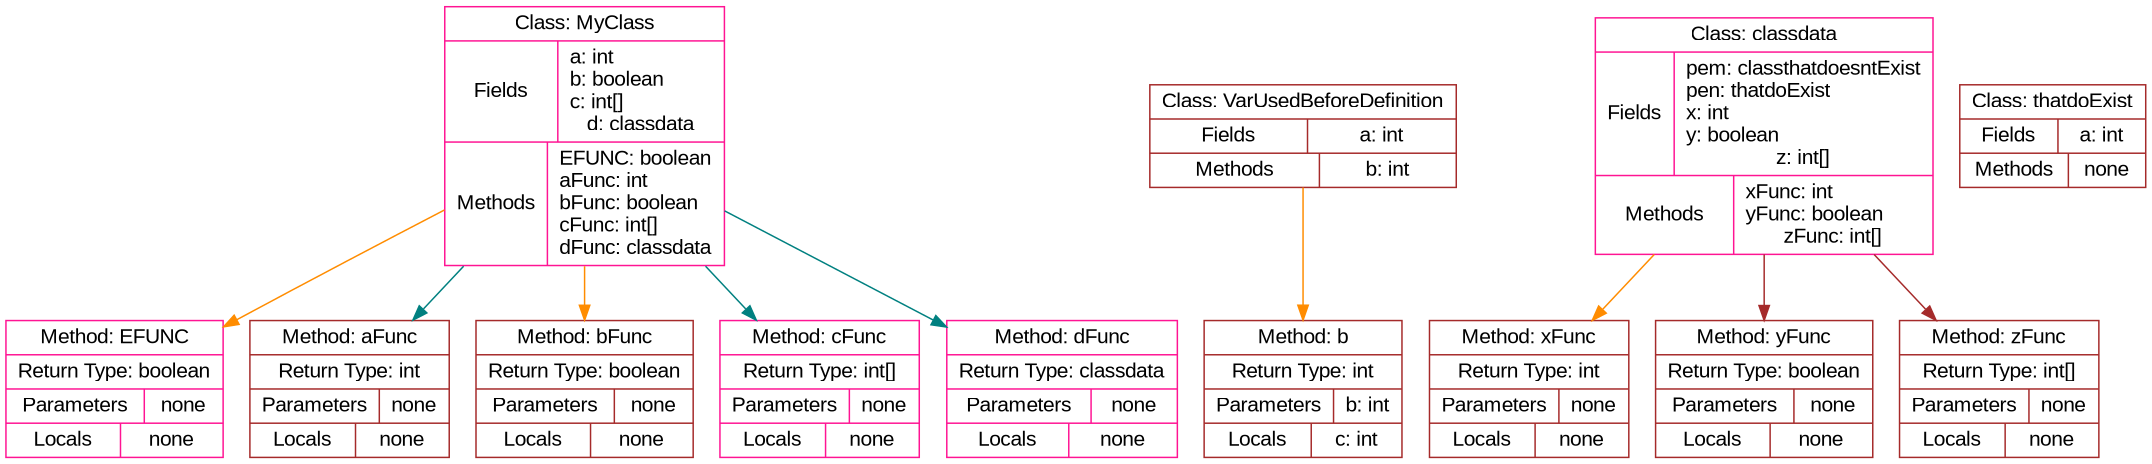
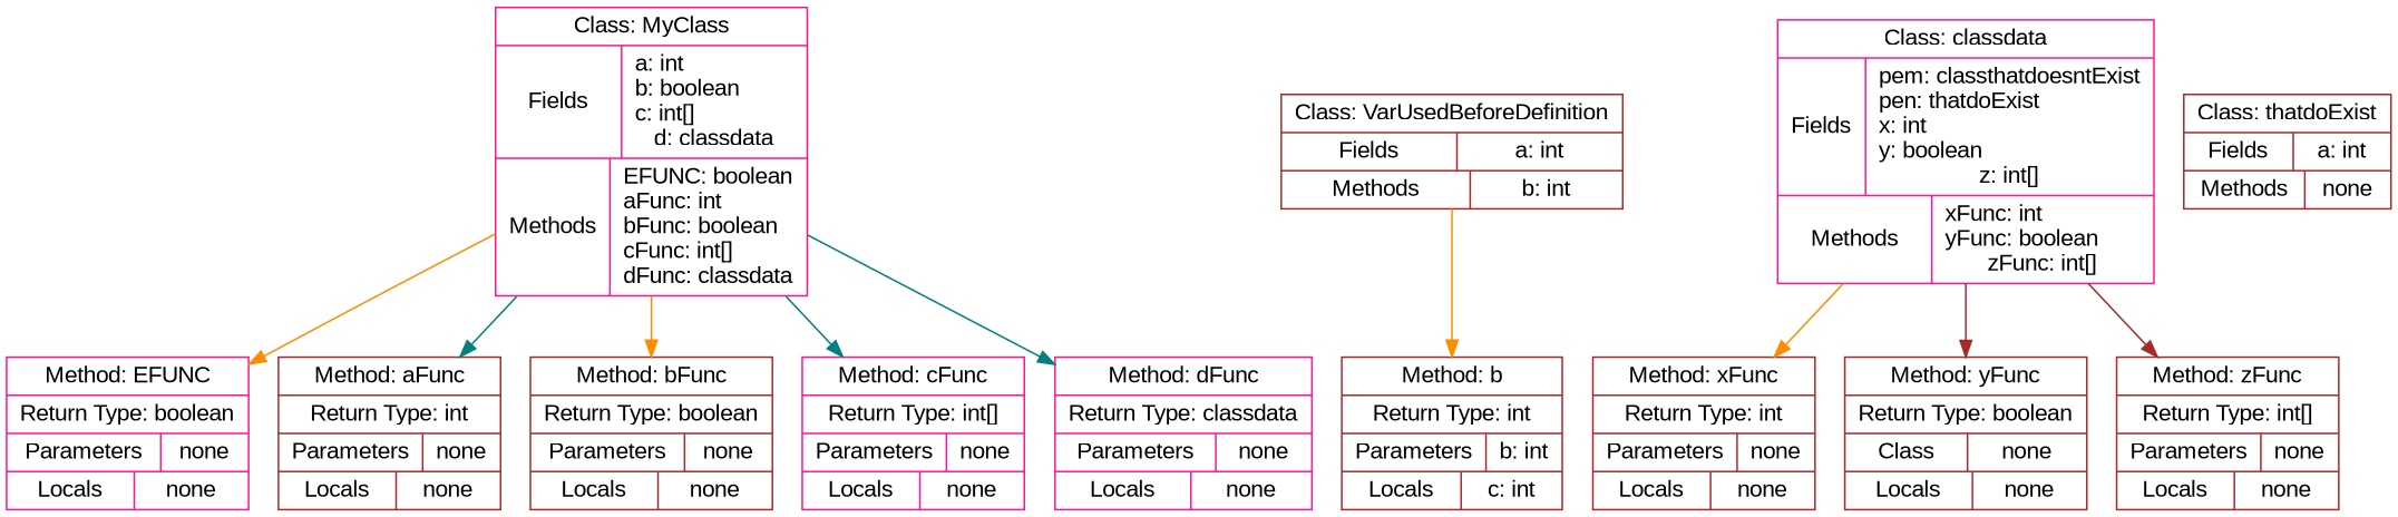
  digraph {
    fontname="Liberation Sans"
    node [color=brown fontname="Liberation Sans" shape=record]
    edge [color=darkorange fontname="Liberation Sans"]
    n1 [color=deeppink label="{Class: MyClass|{Fields|a: int\lb: boolean\lc: int[]\ld: classdata}|{Methods|EFUNC: boolean\laFunc: int\lbFunc: boolean\lcFunc: int[]\ldFunc: classdata}}"]
    n2 [color=deeppink label="{Method: EFUNC|Return Type: boolean|{Parameters|none}|{Locals|none}}"]
    n3 [label="{Method: aFunc|Return Type: int|{Parameters|none}|{Locals|none}}"]
    n4 [label="{Method: bFunc|Return Type: boolean|{Parameters|none}|{Locals|none}}"]
    n5 [color=deeppink label="{Method: cFunc|Return Type: int[]|{Parameters|none}|{Locals|none}}"]
    n6 [color=deeppink label="{Method: dFunc|Return Type: classdata|{Parameters|none}|{Locals|none}}"]
    n7 [label="{Class: VarUsedBeforeDefinition|{Fields|a: int}|{Methods|b: int}}"]
    n8 [label="{Method: b|Return Type: int|{Parameters|b: int}|{Locals|c: int}}"]
    n9 [color=deeppink label="{Class: classdata|{Fields|pem: classthatdoesntExist\lpen: thatdoExist\lx: int\ly: boolean\lz: int[]}|{Methods|xFunc: int\lyFunc: boolean\lzFunc: int[]}}"]
    n10 [label="{Method: xFunc|Return Type: int|{Parameters|none}|{Locals|none}}"]
-   n11 [label="{Method: yFunc|Return Type: boolean|{Parameters|none}|{Locals|none}}"]
+   n11 [label="{Method: yFunc|Return Type: boolean|{Class|none}|{Locals|none}}"]
    n12 [label="{Method: zFunc|Return Type: int[]|{Parameters|none}|{Locals|none}}"]
    n13 [label="{Class: thatdoExist|{Fields|a: int}|{Methods|none}}"]
    n1 -> n2
    n1 -> n3 [color=teal]
    n1 -> n4
    n1 -> n5 [color=teal]
    n1 -> n6 [color=teal]
    n7 -> n8
    n9 -> n10
    n9 -> n11 [color=brown]
    n9 -> n12 [color=brown]
  }
